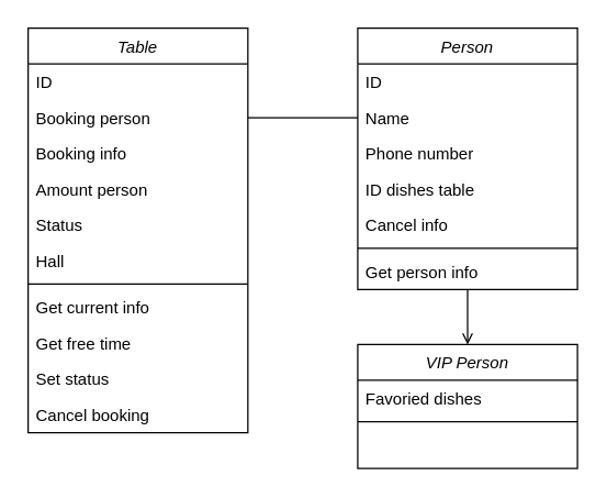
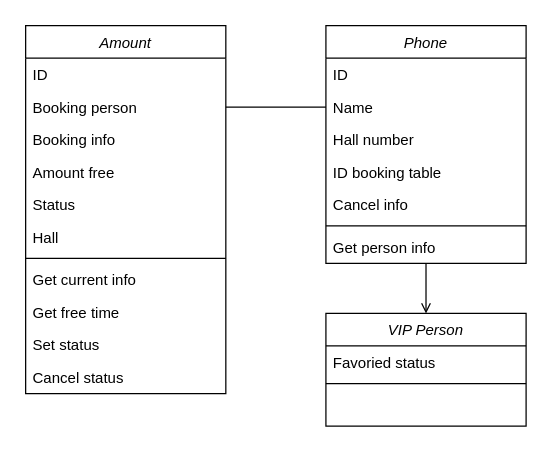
  <mxCell id="0" />
  <mxCell id="1" parent="0" />
- <mxCell id="2" value="Table" style="swimlane;fontStyle=2;align=center;verticalAlign=top;childLayout=stackLayout;horizontal=1;startSize=26;horizontalStack=0;resizeParent=1;resizeLast=0;collapsible=1;marginBottom=0;rounded=0;shadow=0;strokeWidth=1;" vertex="1" parent="1"><mxGeometry x="20" y="20" width="160" height="294" as="geometry"><mxRectangle x="400" y="560" width="160" height="26" as="alternateBounds" /></mxGeometry></mxCell>
+ <mxCell id="2" value="Amount" style="swimlane;fontStyle=2;align=center;verticalAlign=top;childLayout=stackLayout;horizontal=1;startSize=26;horizontalStack=0;resizeParent=1;resizeLast=0;collapsible=1;marginBottom=0;rounded=0;shadow=0;strokeWidth=1;" vertex="1" parent="1"><mxGeometry x="20" y="20" width="160" height="294" as="geometry"><mxRectangle x="400" y="560" width="160" height="26" as="alternateBounds" /></mxGeometry></mxCell>
  <mxCell id="3" value="ID" style="text;align=left;verticalAlign=top;spacingLeft=4;spacingRight=4;overflow=hidden;rotatable=0;points=[[0,0.5],[1,0.5]];portConstraint=eastwest;" vertex="1" parent="2"><mxGeometry y="26" width="160" height="26" as="geometry" /></mxCell>
  <mxCell id="4" value="Booking person" style="text;align=left;verticalAlign=top;spacingLeft=4;spacingRight=4;overflow=hidden;rotatable=0;points=[[0,0.5],[1,0.5]];portConstraint=eastwest;rounded=0;shadow=0;html=0;" vertex="1" parent="2"><mxGeometry y="52" width="160" height="26" as="geometry" /></mxCell>
  <mxCell id="5" value="Booking info" style="text;align=left;verticalAlign=top;spacingLeft=4;spacingRight=4;overflow=hidden;rotatable=0;points=[[0,0.5],[1,0.5]];portConstraint=eastwest;rounded=0;shadow=0;html=0;" vertex="1" parent="2"><mxGeometry y="78" width="160" height="26" as="geometry" /></mxCell>
- <mxCell id="6" value="Amount person" style="text;align=left;verticalAlign=top;spacingLeft=4;spacingRight=4;overflow=hidden;rotatable=0;points=[[0,0.5],[1,0.5]];portConstraint=eastwest;rounded=0;shadow=0;html=0;" vertex="1" parent="2"><mxGeometry y="104" width="160" height="26" as="geometry" /></mxCell>
+ <mxCell id="6" value="Amount free" style="text;align=left;verticalAlign=top;spacingLeft=4;spacingRight=4;overflow=hidden;rotatable=0;points=[[0,0.5],[1,0.5]];portConstraint=eastwest;rounded=0;shadow=0;html=0;" vertex="1" parent="2"><mxGeometry y="104" width="160" height="26" as="geometry" /></mxCell>
  <mxCell id="7" value="Status" style="text;align=left;verticalAlign=top;spacingLeft=4;spacingRight=4;overflow=hidden;rotatable=0;points=[[0,0.5],[1,0.5]];portConstraint=eastwest;rounded=0;shadow=0;html=0;" vertex="1" parent="2"><mxGeometry y="130" width="160" height="26" as="geometry" /></mxCell>
  <mxCell id="8" value="Hall" style="text;align=left;verticalAlign=top;spacingLeft=4;spacingRight=4;overflow=hidden;rotatable=0;points=[[0,0.5],[1,0.5]];portConstraint=eastwest;rounded=0;shadow=0;html=0;" vertex="1" parent="2"><mxGeometry y="156" width="160" height="26" as="geometry" /></mxCell>
  <mxCell id="9" value="" style="line;html=1;strokeWidth=1;align=left;verticalAlign=middle;spacingTop=-1;spacingLeft=3;spacingRight=3;rotatable=0;labelPosition=right;points=[];portConstraint=eastwest;" vertex="1" parent="2"><mxGeometry y="182" width="160" height="8" as="geometry" /></mxCell>
  <mxCell id="10" value="Get current info" style="text;align=left;verticalAlign=top;spacingLeft=4;spacingRight=4;overflow=hidden;rotatable=0;points=[[0,0.5],[1,0.5]];portConstraint=eastwest;rounded=0;shadow=0;html=0;" vertex="1" parent="2"><mxGeometry y="190" width="160" height="26" as="geometry" /></mxCell>
  <mxCell id="11" value="Get free time" style="text;align=left;verticalAlign=top;spacingLeft=4;spacingRight=4;overflow=hidden;rotatable=0;points=[[0,0.5],[1,0.5]];portConstraint=eastwest;rounded=0;shadow=0;html=0;" vertex="1" parent="2"><mxGeometry y="216" width="160" height="26" as="geometry" /></mxCell>
  <mxCell id="12" value="Set status" style="text;align=left;verticalAlign=top;spacingLeft=4;spacingRight=4;overflow=hidden;rotatable=0;points=[[0,0.5],[1,0.5]];portConstraint=eastwest;rounded=0;shadow=0;html=0;" vertex="1" parent="2"><mxGeometry y="242" width="160" height="26" as="geometry" /></mxCell>
- <mxCell id="13" value="Cancel booking" style="text;align=left;verticalAlign=top;spacingLeft=4;spacingRight=4;overflow=hidden;rotatable=0;points=[[0,0.5],[1,0.5]];portConstraint=eastwest;rounded=0;shadow=0;html=0;" vertex="1" parent="2"><mxGeometry y="268" width="160" height="26" as="geometry" /></mxCell>
- <mxCell id="14" value="Person" style="swimlane;fontStyle=2;align=center;verticalAlign=top;childLayout=stackLayout;horizontal=1;startSize=26;horizontalStack=0;resizeParent=1;resizeLast=0;collapsible=1;marginBottom=0;rounded=0;shadow=0;strokeWidth=1;" vertex="1" parent="1"><mxGeometry x="260" y="20" width="160" height="190" as="geometry"><mxRectangle x="230" y="140" width="160" height="26" as="alternateBounds" /></mxGeometry></mxCell>
+ <mxCell id="13" value="Cancel status" style="text;align=left;verticalAlign=top;spacingLeft=4;spacingRight=4;overflow=hidden;rotatable=0;points=[[0,0.5],[1,0.5]];portConstraint=eastwest;rounded=0;shadow=0;html=0;" vertex="1" parent="2"><mxGeometry y="268" width="160" height="26" as="geometry" /></mxCell>
+ <mxCell id="14" value="Phone" style="swimlane;fontStyle=2;align=center;verticalAlign=top;childLayout=stackLayout;horizontal=1;startSize=26;horizontalStack=0;resizeParent=1;resizeLast=0;collapsible=1;marginBottom=0;rounded=0;shadow=0;strokeWidth=1;" vertex="1" parent="1"><mxGeometry x="260" y="20" width="160" height="190" as="geometry"><mxRectangle x="230" y="140" width="160" height="26" as="alternateBounds" /></mxGeometry></mxCell>
  <mxCell id="15" value="ID" style="text;align=left;verticalAlign=top;spacingLeft=4;spacingRight=4;overflow=hidden;rotatable=0;points=[[0,0.5],[1,0.5]];portConstraint=eastwest;" vertex="1" parent="14"><mxGeometry y="26" width="160" height="26" as="geometry" /></mxCell>
  <mxCell id="16" value="Name" style="text;align=left;verticalAlign=top;spacingLeft=4;spacingRight=4;overflow=hidden;rotatable=0;points=[[0,0.5],[1,0.5]];portConstraint=eastwest;rounded=0;shadow=0;html=0;" vertex="1" parent="14"><mxGeometry y="52" width="160" height="26" as="geometry" /></mxCell>
- <mxCell id="17" value="Phone number" style="text;align=left;verticalAlign=top;spacingLeft=4;spacingRight=4;overflow=hidden;rotatable=0;points=[[0,0.5],[1,0.5]];portConstraint=eastwest;rounded=0;shadow=0;html=0;" vertex="1" parent="14"><mxGeometry y="78" width="160" height="26" as="geometry" /></mxCell>
- <mxCell id="18" value="ID dishes table" style="text;align=left;verticalAlign=top;spacingLeft=4;spacingRight=4;overflow=hidden;rotatable=0;points=[[0,0.5],[1,0.5]];portConstraint=eastwest;rounded=0;shadow=0;html=0;" vertex="1" parent="14"><mxGeometry y="104" width="160" height="26" as="geometry" /></mxCell>
+ <mxCell id="17" value="Hall number" style="text;align=left;verticalAlign=top;spacingLeft=4;spacingRight=4;overflow=hidden;rotatable=0;points=[[0,0.5],[1,0.5]];portConstraint=eastwest;rounded=0;shadow=0;html=0;" vertex="1" parent="14"><mxGeometry y="78" width="160" height="26" as="geometry" /></mxCell>
+ <mxCell id="18" value="ID booking table" style="text;align=left;verticalAlign=top;spacingLeft=4;spacingRight=4;overflow=hidden;rotatable=0;points=[[0,0.5],[1,0.5]];portConstraint=eastwest;rounded=0;shadow=0;html=0;" vertex="1" parent="14"><mxGeometry y="104" width="160" height="26" as="geometry" /></mxCell>
  <mxCell id="19" value="Cancel info" style="text;align=left;verticalAlign=top;spacingLeft=4;spacingRight=4;overflow=hidden;rotatable=0;points=[[0,0.5],[1,0.5]];portConstraint=eastwest;rounded=0;shadow=0;html=0;" vertex="1" parent="14"><mxGeometry y="130" width="160" height="26" as="geometry" /></mxCell>
  <mxCell id="20" value="" style="line;html=1;strokeWidth=1;align=left;verticalAlign=middle;spacingTop=-1;spacingLeft=3;spacingRight=3;rotatable=0;labelPosition=right;points=[];portConstraint=eastwest;" vertex="1" parent="14"><mxGeometry y="156" width="160" height="8" as="geometry" /></mxCell>
  <mxCell id="21" value="Get person info" style="text;align=left;verticalAlign=top;spacingLeft=4;spacingRight=4;overflow=hidden;rotatable=0;points=[[0,0.5],[1,0.5]];portConstraint=eastwest;" vertex="1" parent="14"><mxGeometry y="164" width="160" height="26" as="geometry" /></mxCell>
  <mxCell id="22" value="" style="endArrow=none;html=1;rounded=0;entryX=0;entryY=0.5;entryDx=0;entryDy=0;exitX=1;exitY=0.5;exitDx=0;exitDy=0;endFill=0;" edge="1" parent="1" source="4" target="16"><mxGeometry width="50" height="50" relative="1" as="geometry"><mxPoint x="170" y="130" as="sourcePoint" /><mxPoint x="220" y="80" as="targetPoint" /></mxGeometry></mxCell>
  <mxCell id="23" value="VIP Person" style="swimlane;fontStyle=2;align=center;verticalAlign=top;childLayout=stackLayout;horizontal=1;startSize=26;horizontalStack=0;resizeParent=1;resizeLast=0;collapsible=1;marginBottom=0;rounded=0;shadow=0;strokeWidth=1;" vertex="1" parent="1"><mxGeometry x="260" y="250" width="160" height="90" as="geometry"><mxRectangle x="230" y="140" width="160" height="26" as="alternateBounds" /></mxGeometry></mxCell>
- <mxCell id="24" value="Favoried dishes" style="text;align=left;verticalAlign=top;spacingLeft=4;spacingRight=4;overflow=hidden;rotatable=0;points=[[0,0.5],[1,0.5]];portConstraint=eastwest;rounded=0;shadow=0;html=0;" vertex="1" parent="23"><mxGeometry y="26" width="160" height="26" as="geometry" /></mxCell>
+ <mxCell id="24" value="Favoried status" style="text;align=left;verticalAlign=top;spacingLeft=4;spacingRight=4;overflow=hidden;rotatable=0;points=[[0,0.5],[1,0.5]];portConstraint=eastwest;rounded=0;shadow=0;html=0;" vertex="1" parent="23"><mxGeometry y="26" width="160" height="26" as="geometry" /></mxCell>
  <mxCell id="25" value="" style="line;html=1;strokeWidth=1;align=left;verticalAlign=middle;spacingTop=-1;spacingLeft=3;spacingRight=3;rotatable=0;labelPosition=right;points=[];portConstraint=eastwest;" vertex="1" parent="23"><mxGeometry y="52" width="160" height="8" as="geometry" /></mxCell>
  <mxCell id="26" value="" style="endArrow=open;html=1;rounded=0;entryX=0.5;entryY=0;entryDx=0;entryDy=0;exitX=0.5;exitY=1.021;exitDx=0;exitDy=0;exitPerimeter=0;endFill=0;" edge="1" parent="1" source="21" target="23"><mxGeometry width="50" height="50" relative="1" as="geometry"><mxPoint x="140" y="240" as="sourcePoint" /><mxPoint x="190" y="190" as="targetPoint" /></mxGeometry></mxCell>
